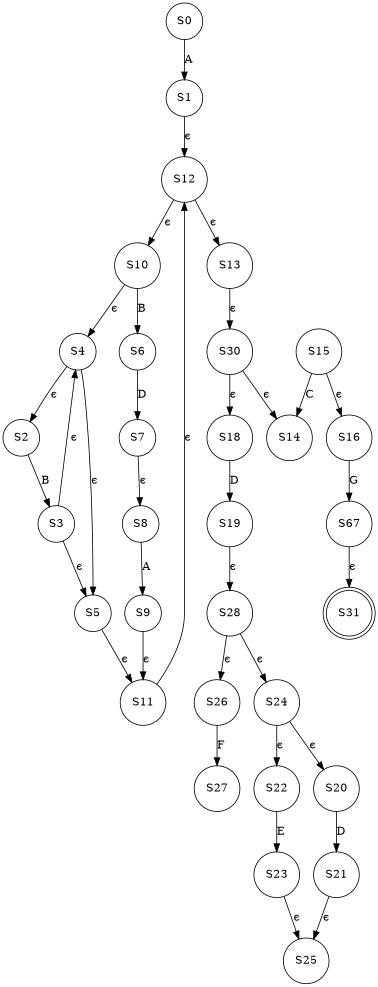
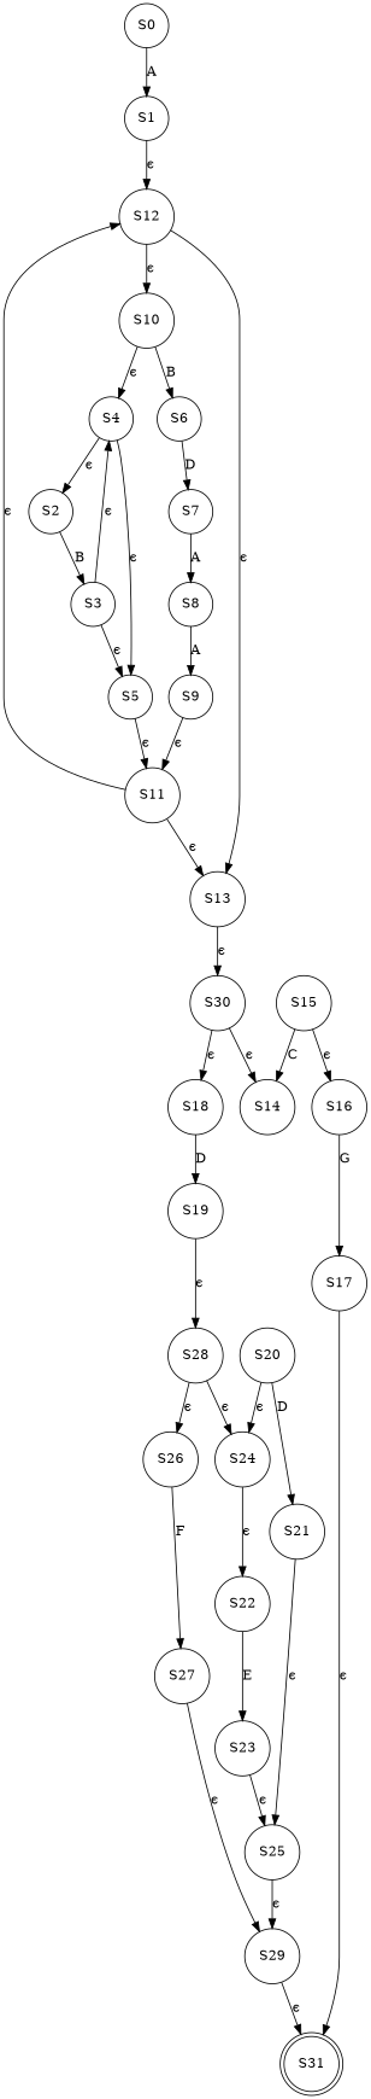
  digraph {
    node [shape=circle]
    S0
    S1
    S12
    S10
    S13
    S4
    S6
    S30
    S2
    S5
    S7
    S14
    S18
    S3
    S11
    S8
    S19
    S9
    S15
    S16
    S28
-   S17 [label=S67]
+   S17
    S24
    S26
    S31 [shape=doublecircle]
    S20
    S22
    S27
    S21
    S23
+   S29
    S25
    S0 -> S1 [label=A]
    S1 -> S12 [label="ϵ"]
    S12 -> S10 [label="ϵ"]
    S12 -> S13 [label="ϵ"]
    S10 -> S4 [label="ϵ"]
    S10 -> S6 [label=B]
    S13 -> S30 [label="ϵ"]
    S4 -> S2 [label="ϵ"]
    S4 -> S5 [label="ϵ"]
    S6 -> S7 [label=D]
    S30 -> S14 [label="ϵ"]
    S30 -> S18 [label="ϵ"]
    S2 -> S3 [label=B]
    S5 -> S11 [label="ϵ"]
-   S7 -> S8 [label="ϵ"]
+   S7 -> S8 [label=A]
    S18 -> S19 [label=D]
    S3 -> S4 [label="ϵ"]
    S3 -> S5 [label="ϵ"]
    S11 -> S12 [label="ϵ"]
+   S11 -> S13 [label="ϵ"]
    S8 -> S9 [label=A]
    S19 -> S28 [label="ϵ"]
    S9 -> S11 [label="ϵ"]
    S15 -> S14 [label=C]
    S15 -> S16 [label="ϵ"]
    S16 -> S17 [label=G]
    S28 -> S24 [label="ϵ"]
    S28 -> S26 [label="ϵ"]
    S17 -> S31 [label="ϵ"]
-   S24 -> S20 [label="ϵ"]
+   S20 -> S24 [label="ϵ"]
    S24 -> S22 [label="ϵ"]
    S26 -> S27 [label=F]
    S20 -> S21 [label=D]
    S22 -> S23 [label=E]
+   S27 -> S29 [label="ϵ"]
    S21 -> S25 [label="ϵ"]
    S23 -> S25 [label="ϵ"]
+   S29 -> S31 [label="ϵ"]
+   S25 -> S29 [label="ϵ"]
  }
